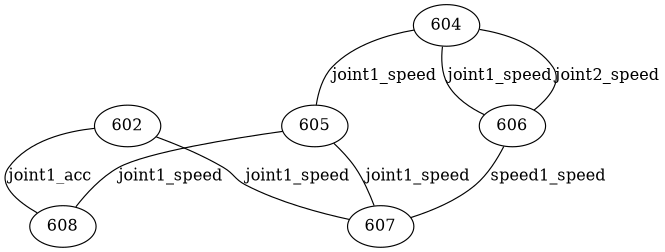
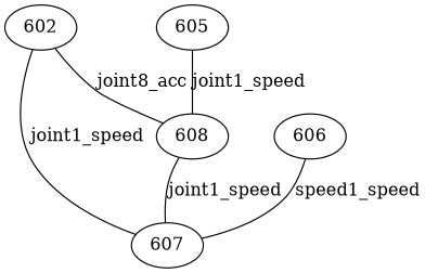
  graph {
    602
    608
    607
-   604
    605
    606
-   602 -- 608 [label=joint1_acc]
+   602 -- 608 [label=joint8_acc]
    602 -- 607 [label=joint1_speed]
-   604 -- 605 [label=joint1_speed]
-   604 -- 606 [label=joint1_speed]
-   604 -- 606 [label=joint2_speed]
    605 -- 608 [label=joint1_speed]
-   605 -- 607 [label=joint1_speed]
+   608 -- 607 [label=joint1_speed]
    606 -- 607 [label=speed1_speed]
  }
